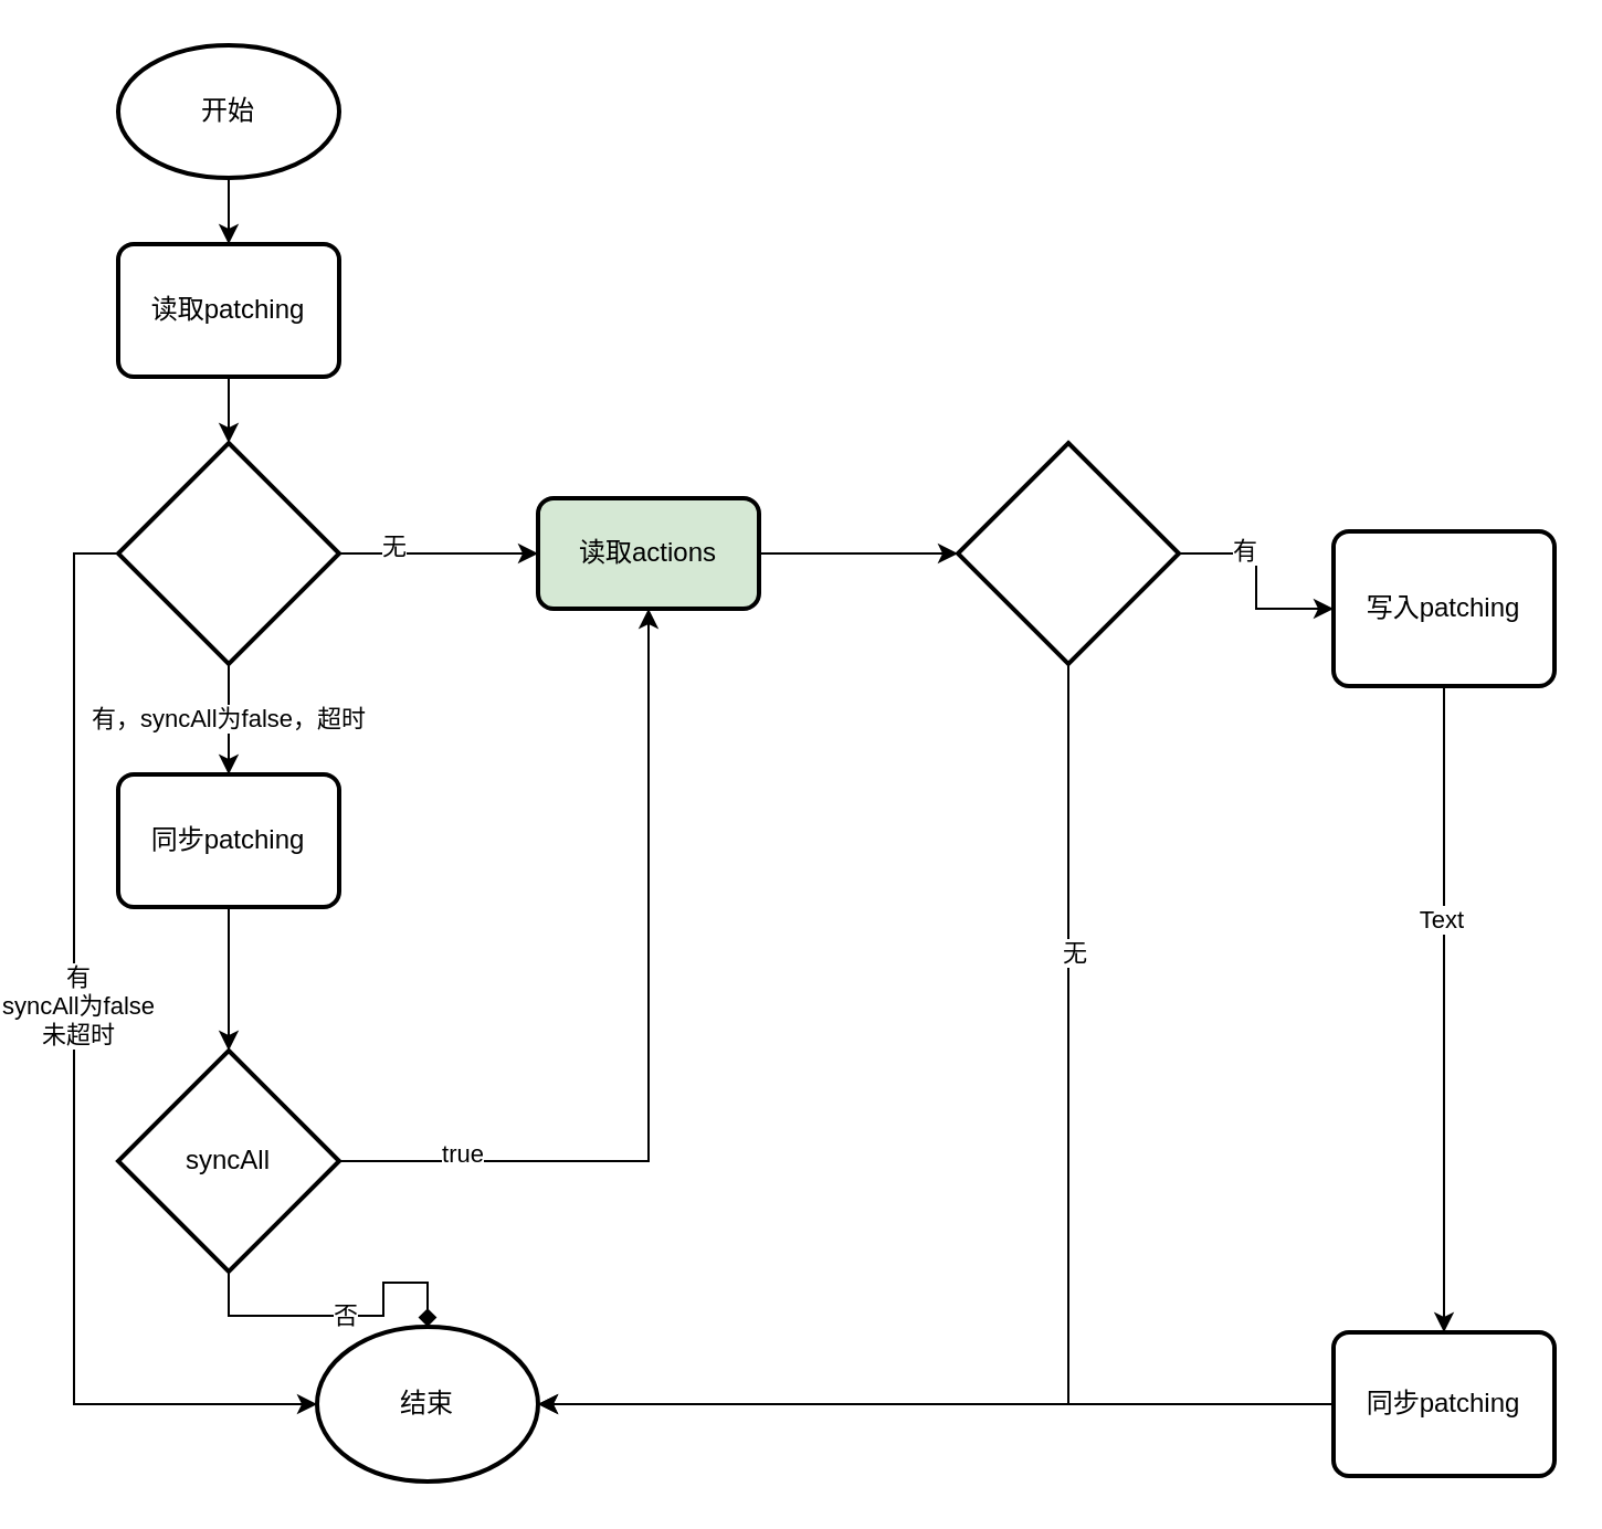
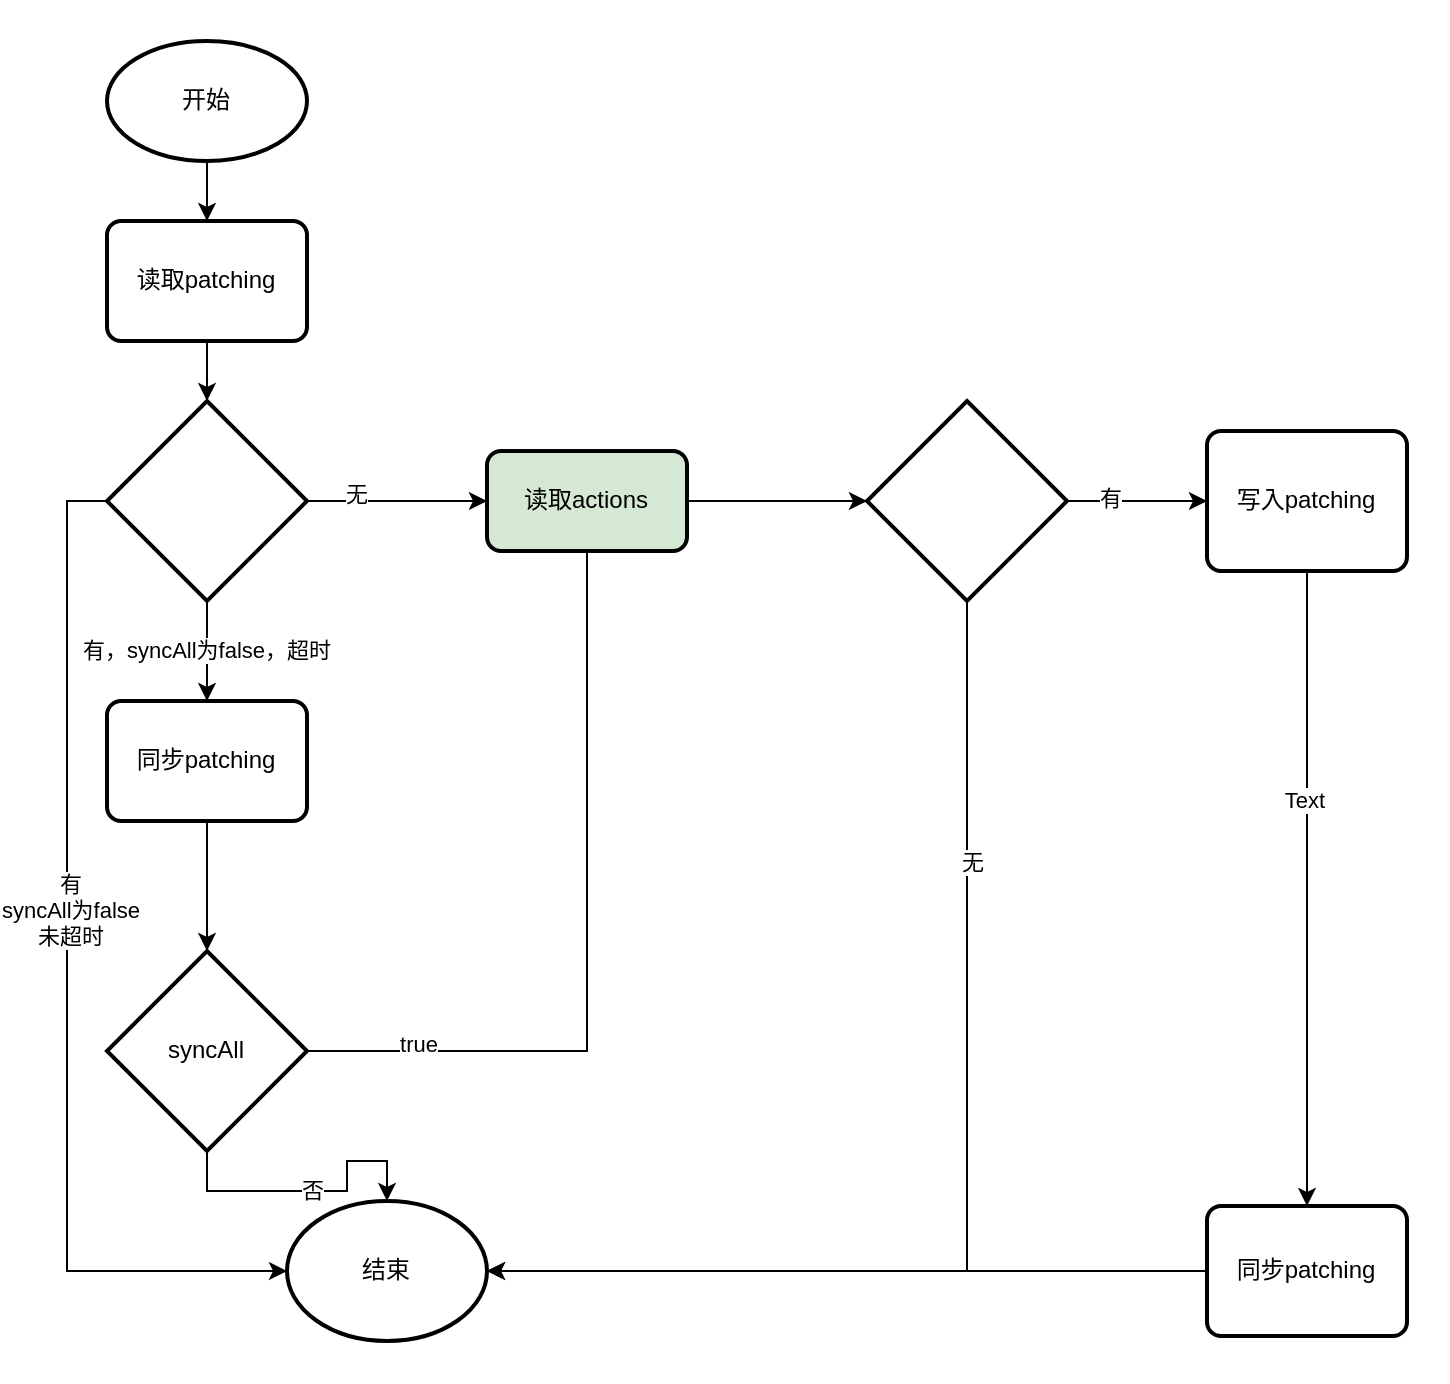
  <mxCell id="0" />
  <mxCell id="1" parent="0" />
  <mxCell id="2" style="edgeStyle=orthogonalEdgeStyle;rounded=0;orthogonalLoop=1;jettySize=auto;html=1;entryX=0.5;entryY=0;entryDx=0;entryDy=0;entryPerimeter=0;" edge="1" parent="1" target="10"><mxGeometry relative="1" as="geometry"><mxPoint x="90" y="170" as="sourcePoint" /></mxGeometry></mxCell>
  <mxCell id="3" style="edgeStyle=orthogonalEdgeStyle;rounded=0;orthogonalLoop=1;jettySize=auto;html=1;exitX=0.5;exitY=1;exitDx=0;exitDy=0;exitPerimeter=0;entryX=0.5;entryY=0;entryDx=0;entryDy=0;entryPerimeter=0;" edge="1" parent="1" source="4"><mxGeometry relative="1" as="geometry"><mxPoint x="90" y="110" as="targetPoint" /></mxGeometry></mxCell>
  <mxCell id="4" value="开始" style="strokeWidth=2;html=1;shape=mxgraph.flowchart.start_1;whiteSpace=wrap;" vertex="1" parent="1"><mxGeometry x="40" y="20" width="100" height="60" as="geometry" /></mxCell>
  <mxCell id="5" value="有，syncAll为false，超时" style="edgeStyle=orthogonalEdgeStyle;rounded=0;orthogonalLoop=1;jettySize=auto;html=1;" edge="1" parent="1" source="10" target="12"><mxGeometry relative="1" as="geometry"><mxPoint x="90" y="380" as="targetPoint" /></mxGeometry></mxCell>
  <mxCell id="6" style="edgeStyle=orthogonalEdgeStyle;rounded=0;orthogonalLoop=1;jettySize=auto;html=1;entryX=0;entryY=0.5;entryDx=0;entryDy=0;" edge="1" parent="1" source="10" target="15"><mxGeometry relative="1" as="geometry" /></mxCell>
  <mxCell id="7" value="无" style="edgeLabel;html=1;align=center;verticalAlign=middle;resizable=0;points=[];" vertex="1" connectable="0" parent="6"><mxGeometry x="-0.467" y="4" relative="1" as="geometry"><mxPoint as="offset" /></mxGeometry></mxCell>
  <mxCell id="8" style="edgeStyle=orthogonalEdgeStyle;rounded=0;orthogonalLoop=1;jettySize=auto;html=1;entryX=0;entryY=0.5;entryDx=0;entryDy=0;entryPerimeter=0;" edge="1" parent="1" source="10" target="21"><mxGeometry relative="1" as="geometry"><Array as="points"><mxPoint x="20" y="250" /><mxPoint x="20" y="635" /></Array></mxGeometry></mxCell>
  <mxCell id="9" value="有&lt;br&gt;syncAll为false&lt;br&gt;未超时" style="edgeLabel;html=1;align=center;verticalAlign=middle;resizable=0;points=[];" vertex="1" connectable="0" parent="8"><mxGeometry x="-0.129" y="1" relative="1" as="geometry"><mxPoint as="offset" /></mxGeometry></mxCell>
  <mxCell id="10" value="" style="strokeWidth=2;html=1;shape=mxgraph.flowchart.decision;whiteSpace=wrap;" vertex="1" parent="1"><mxGeometry x="40" y="200" width="100" height="100" as="geometry" /></mxCell>
  <mxCell id="11" style="edgeStyle=orthogonalEdgeStyle;rounded=0;orthogonalLoop=1;jettySize=auto;html=1;exitX=0.5;exitY=1;exitDx=0;exitDy=0;entryX=0.5;entryY=0;entryDx=0;entryDy=0;entryPerimeter=0;" edge="1" parent="1" source="12" target="25"><mxGeometry relative="1" as="geometry" /></mxCell>
  <mxCell id="12" value="同步patching" style="rounded=1;whiteSpace=wrap;html=1;absoluteArcSize=1;arcSize=14;strokeWidth=2;" vertex="1" parent="1"><mxGeometry x="40" y="350" width="100" height="60" as="geometry" /></mxCell>
  <mxCell id="13" value="读取patching" style="rounded=1;whiteSpace=wrap;html=1;absoluteArcSize=1;arcSize=14;strokeWidth=2;" vertex="1" parent="1"><mxGeometry x="40" y="110" width="100" height="60" as="geometry" /></mxCell>
  <mxCell id="14" style="edgeStyle=orthogonalEdgeStyle;rounded=0;orthogonalLoop=1;jettySize=auto;html=1;" edge="1" parent="1" source="15"><mxGeometry relative="1" as="geometry"><mxPoint x="420" y="250" as="targetPoint" /></mxGeometry></mxCell>
  <mxCell id="15" value="读取actions" style="rounded=1;whiteSpace=wrap;html=1;absoluteArcSize=1;arcSize=14;strokeWidth=2;fillColor=#d5e8d4;" vertex="1" parent="1"><mxGeometry x="230" y="225" width="100" height="50" as="geometry" /></mxCell>
  <mxCell id="16" style="edgeStyle=orthogonalEdgeStyle;rounded=0;orthogonalLoop=1;jettySize=auto;html=1;entryX=1;entryY=0.5;entryDx=0;entryDy=0;entryPerimeter=0;" edge="1" parent="1" source="20" target="21"><mxGeometry relative="1" as="geometry"><Array as="points"><mxPoint x="470" y="635" /></Array></mxGeometry></mxCell>
  <mxCell id="17" value="无" style="edgeLabel;html=1;align=center;verticalAlign=middle;resizable=0;points=[];" vertex="1" connectable="0" parent="16"><mxGeometry x="-0.549" y="2" relative="1" as="geometry"><mxPoint as="offset" /></mxGeometry></mxCell>
  <mxCell id="18" style="edgeStyle=orthogonalEdgeStyle;rounded=0;orthogonalLoop=1;jettySize=auto;html=1;entryX=0;entryY=0.5;entryDx=0;entryDy=0;" edge="1" parent="1" source="20" target="28"><mxGeometry relative="1" as="geometry" /></mxCell>
  <mxCell id="19" value="有" style="edgeLabel;html=1;align=center;verticalAlign=middle;resizable=0;points=[];" vertex="1" connectable="0" parent="18"><mxGeometry x="-0.4" y="2" relative="1" as="geometry"><mxPoint as="offset" /></mxGeometry></mxCell>
  <mxCell id="20" value="" style="strokeWidth=2;html=1;shape=mxgraph.flowchart.decision;whiteSpace=wrap;" vertex="1" parent="1"><mxGeometry x="420" y="200" width="100" height="100" as="geometry" /></mxCell>
  <mxCell id="21" value="结束" style="strokeWidth=2;html=1;shape=mxgraph.flowchart.start_2;whiteSpace=wrap;" vertex="1" parent="1"><mxGeometry x="130" y="600" width="100" height="70" as="geometry" /></mxCell>
- <mxCell id="22" style="edgeStyle=orthogonalEdgeStyle;rounded=0;orthogonalLoop=1;jettySize=auto;html=1;entryX=0.5;entryY=1;entryDx=0;entryDy=0;" edge="1" parent="1" source="25" target="15"><mxGeometry relative="1" as="geometry" /></mxCell>
+ <mxCell id="22" style="edgeStyle=orthogonalEdgeStyle;rounded=0;orthogonalLoop=1;jettySize=auto;html=1;entryX=0.5;entryY=1;entryDx=0;entryDy=0;endArrow=none;" edge="1" parent="1" source="25" target="15"><mxGeometry relative="1" as="geometry" /></mxCell>
  <mxCell id="23" value="true" style="edgeLabel;html=1;align=center;verticalAlign=middle;resizable=0;points=[];" vertex="1" connectable="0" parent="22"><mxGeometry x="-0.717" y="4" relative="1" as="geometry"><mxPoint as="offset" /></mxGeometry></mxCell>
- <mxCell id="24" value="否" style="edgeStyle=orthogonalEdgeStyle;rounded=0;orthogonalLoop=1;jettySize=auto;html=1;exitX=0.5;exitY=1;exitDx=0;exitDy=0;exitPerimeter=0;entryX=0.5;entryY=0;entryDx=0;entryDy=0;entryPerimeter=0;endArrow=diamond;" edge="1" parent="1" source="25" target="21"><mxGeometry relative="1" as="geometry" /></mxCell>
+ <mxCell id="24" value="否" style="edgeStyle=orthogonalEdgeStyle;rounded=0;orthogonalLoop=1;jettySize=auto;html=1;exitX=0.5;exitY=1;exitDx=0;exitDy=0;exitPerimeter=0;entryX=0.5;entryY=0;entryDx=0;entryDy=0;entryPerimeter=0;" edge="1" parent="1" source="25" target="21"><mxGeometry relative="1" as="geometry" /></mxCell>
  <mxCell id="25" value="syncAll" style="strokeWidth=2;html=1;shape=mxgraph.flowchart.decision;whiteSpace=wrap;" vertex="1" parent="1"><mxGeometry x="40" y="475" width="100" height="100" as="geometry" /></mxCell>
  <mxCell id="26" style="edgeStyle=orthogonalEdgeStyle;rounded=0;orthogonalLoop=1;jettySize=auto;html=1;entryX=0.5;entryY=0;entryDx=0;entryDy=0;" edge="1" parent="1" source="28" target="30"><mxGeometry relative="1" as="geometry"><mxPoint x="640" y="590" as="targetPoint" /><Array as="points" /></mxGeometry></mxCell>
  <mxCell id="27" value="Text" style="edgeLabel;html=1;align=center;verticalAlign=middle;resizable=0;points=[];" vertex="1" connectable="0" parent="26"><mxGeometry x="-0.284" y="-2" relative="1" as="geometry"><mxPoint as="offset" /></mxGeometry></mxCell>
- <mxCell id="28" value="写入patching" style="rounded=1;whiteSpace=wrap;html=1;absoluteArcSize=1;arcSize=14;strokeWidth=2;" vertex="1" parent="1"><mxGeometry x="590" y="240" width="100" height="70" as="geometry" /></mxCell>
+ <mxCell id="28" value="写入patching" style="rounded=1;whiteSpace=wrap;html=1;absoluteArcSize=1;arcSize=14;strokeWidth=2;" vertex="1" parent="1"><mxGeometry x="590" y="215" width="100" height="70" as="geometry" /></mxCell>
  <mxCell id="29" style="edgeStyle=orthogonalEdgeStyle;rounded=0;orthogonalLoop=1;jettySize=auto;html=1;entryX=1;entryY=0.5;entryDx=0;entryDy=0;entryPerimeter=0;" edge="1" parent="1" source="30" target="21"><mxGeometry relative="1" as="geometry" /></mxCell>
  <mxCell id="30" value="同步patching" style="rounded=1;whiteSpace=wrap;html=1;absoluteArcSize=1;arcSize=14;strokeWidth=2;" vertex="1" parent="1"><mxGeometry x="590" y="602.5" width="100" height="65" as="geometry" /></mxCell>
